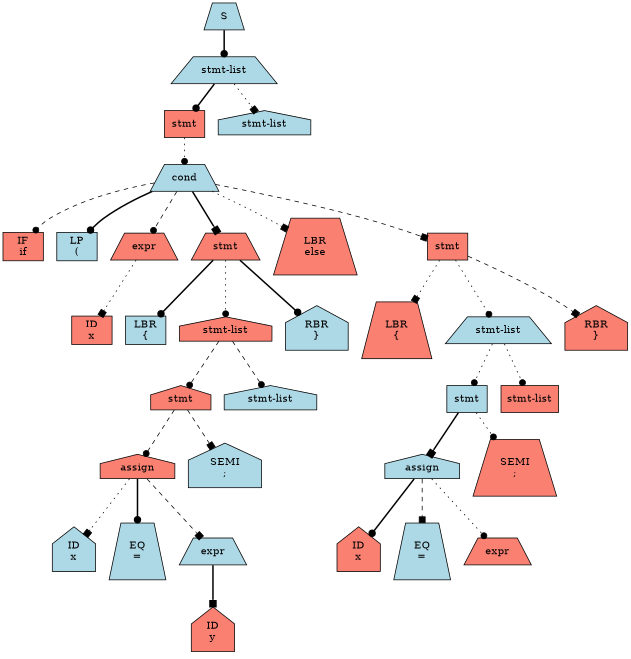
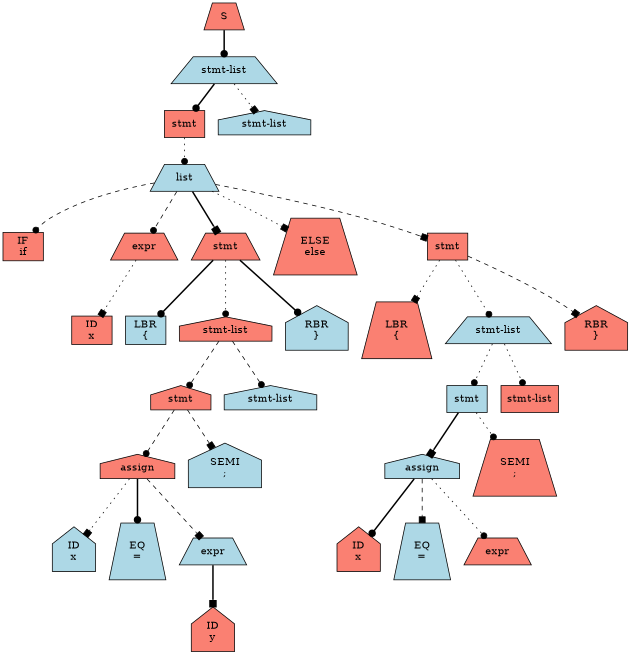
  digraph {
    node [fillcolor=salmon shape=trapezium style=filled]
    edge [arrowhead=dot style=dotted]
-   n1 [fillcolor=lightblue label=S]
+   n1 [label=S]
    n2 [fillcolor=lightblue label="stmt-list"]
    n3 [label=stmt shape=box]
    n4 [fillcolor=lightblue label="stmt-list" shape=house]
-   n5 [fillcolor=lightblue label=cond]
+   n5 [fillcolor=lightblue label=list]
    n6 [label="IF\nif" shape=box]
-   n7 [fillcolor=lightblue label="LP\n(" shape=box]
    n8 [label=expr]
    n9 [label=stmt]
-   n10 [label="LBR\nelse"]
+   n10 [label="ELSE\nelse"]
    n11 [label=stmt shape=box]
    n12 [label="ID\nx" shape=box]
    n13 [fillcolor=lightblue label="LBR\n{" shape=box]
    n14 [label="stmt-list" shape=house]
    n15 [fillcolor=lightblue label="RBR\n}" shape=house]
    n16 [label="LBR\n{"]
    n17 [fillcolor=lightblue label="stmt-list"]
    n18 [label="RBR\n}" shape=house]
    n19 [label=stmt shape=house]
    n20 [fillcolor=lightblue label="stmt-list" shape=house]
    n21 [label=assign shape=house]
    n22 [fillcolor=lightblue label="SEMI\n;" shape=house]
    n23 [fillcolor=lightblue label="ID\nx" shape=house]
    n24 [fillcolor=lightblue label="EQ\n="]
    n25 [fillcolor=lightblue label=expr]
    n26 [label="ID\ny" shape=house]
    n27 [fillcolor=lightblue label=stmt shape=box]
    n28 [label="stmt-list" shape=box]
    n29 [fillcolor=lightblue label=assign shape=house]
    n30 [label="SEMI\n;"]
    n31 [label="ID\nx" shape=house]
    n32 [fillcolor=lightblue label="EQ\n="]
    n33 [label=expr]
    n1 -> n2 [style=bold]
    n2 -> n3 [style=bold]
    n2 -> n4 [arrowhead=box]
    n3 -> n5
    n5 -> n6 [style=dashed]
-   n5 -> n7 [style=bold]
    n5 -> n8 [style=dashed]
    n5 -> n9 [arrowhead=box style=bold]
    n5 -> n10 [arrowhead=box]
    n5 -> n11 [arrowhead=box style=dashed]
    n8 -> n12 [arrowhead=box]
    n9 -> n13 [style=bold]
    n9 -> n14
    n9 -> n15 [style=bold]
    n11 -> n16 [arrowhead=box]
    n11 -> n17
    n11 -> n18 [arrowhead=box style=dashed]
    n14 -> n19 [style=dashed]
    n14 -> n20 [style=dashed]
    n17 -> n27
    n17 -> n28
    n19 -> n21 [style=dashed]
    n19 -> n22 [arrowhead=box style=dashed]
    n21 -> n23 [arrowhead=box]
    n21 -> n24 [style=bold]
    n21 -> n25 [arrowhead=box style=dashed]
    n25 -> n26 [arrowhead=box style=bold]
    n27 -> n29 [arrowhead=box style=bold]
    n27 -> n30
    n29 -> n31 [style=bold]
    n29 -> n32 [arrowhead=box style=dashed]
    n29 -> n33
  }
